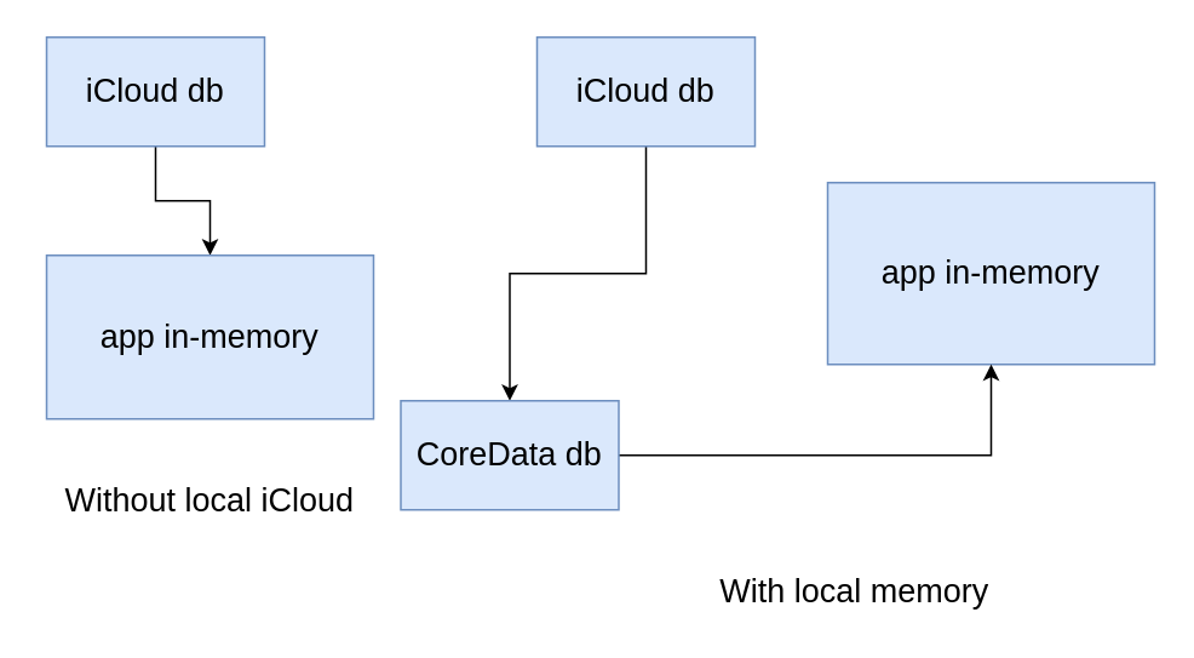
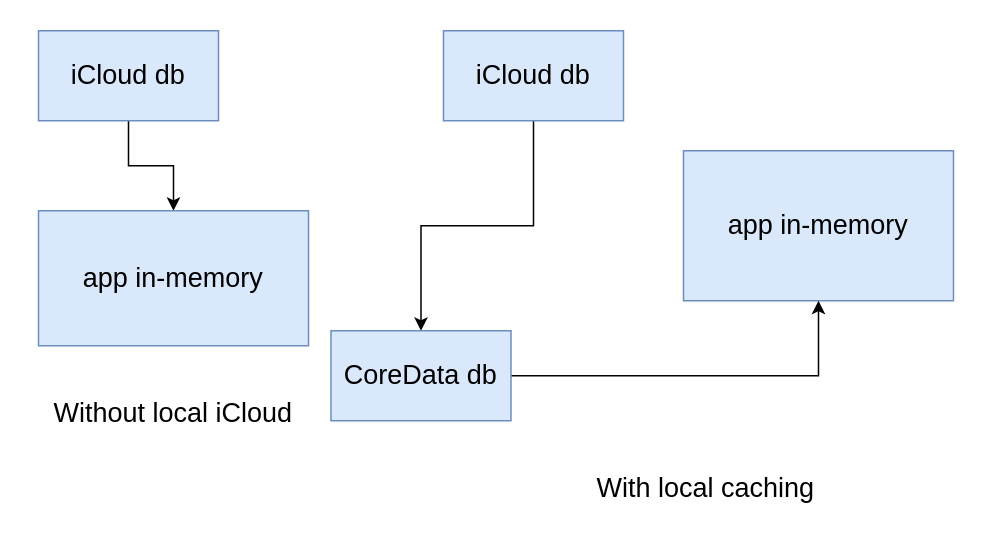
  <mxCell id="0" />
  <mxCell id="1" parent="0" />
  <mxCell id="2" style="edgeStyle=orthogonalEdgeStyle;rounded=0;orthogonalLoop=1;jettySize=auto;html=1;entryX=0.5;entryY=0;entryDx=0;entryDy=0;fontSize=18;" edge="1" parent="1" source="3" target="4"><mxGeometry relative="1" as="geometry" /></mxCell>
  <mxCell id="3" value="iCloud db" style="rounded=0;whiteSpace=wrap;html=1;fillColor=#dae8fc;strokeColor=#6c8ebf;fontSize=18;" vertex="1" parent="1"><mxGeometry x="25" y="20" width="120" height="60" as="geometry" /></mxCell>
  <mxCell id="4" value="app in-memory" style="rounded=0;whiteSpace=wrap;html=1;fillColor=#dae8fc;strokeColor=#6c8ebf;fontSize=18;" vertex="1" parent="1"><mxGeometry x="25" y="140" width="180" height="90" as="geometry" /></mxCell>
  <mxCell id="5" style="edgeStyle=orthogonalEdgeStyle;rounded=0;orthogonalLoop=1;jettySize=auto;html=1;entryX=0.5;entryY=0;entryDx=0;entryDy=0;fontSize=18;" edge="1" parent="1" source="6" target="9"><mxGeometry relative="1" as="geometry" /></mxCell>
  <mxCell id="6" value="iCloud db" style="rounded=0;whiteSpace=wrap;html=1;fillColor=#dae8fc;strokeColor=#6c8ebf;fontSize=18;" vertex="1" parent="1"><mxGeometry x="295" y="20" width="120" height="60" as="geometry" /></mxCell>
  <mxCell id="7" value="app in-memory" style="rounded=0;whiteSpace=wrap;html=1;fillColor=#dae8fc;strokeColor=#6c8ebf;fontSize=18;" vertex="1" parent="1"><mxGeometry x="455" y="100" width="180" height="100" as="geometry" /></mxCell>
  <mxCell id="8" style="edgeStyle=orthogonalEdgeStyle;rounded=0;orthogonalLoop=1;jettySize=auto;html=1;entryX=0.5;entryY=1;entryDx=0;entryDy=0;fontSize=18;" edge="1" parent="1" source="9" target="7"><mxGeometry relative="1" as="geometry" /></mxCell>
  <mxCell id="9" value="CoreData db" style="rounded=0;whiteSpace=wrap;html=1;fillColor=#dae8fc;strokeColor=#6c8ebf;fontSize=18;" vertex="1" parent="1"><mxGeometry x="220" y="220" width="120" height="60" as="geometry" /></mxCell>
  <mxCell id="10" value="Without local iCloud" style="text;html=1;strokeColor=none;fillColor=none;align=center;verticalAlign=middle;whiteSpace=wrap;rounded=0;fontSize=18;" vertex="1" parent="1"><mxGeometry x="20" y="260" width="190" height="30" as="geometry" /></mxCell>
- <mxCell id="11" value="With local memory" style="text;html=1;strokeColor=none;fillColor=none;align=center;verticalAlign=middle;whiteSpace=wrap;rounded=0;fontSize=18;" vertex="1" parent="1"><mxGeometry x="375" y="310" width="190" height="30" as="geometry" /></mxCell>
+ <mxCell id="11" value="With local caching" style="text;html=1;strokeColor=none;fillColor=none;align=center;verticalAlign=middle;whiteSpace=wrap;rounded=0;fontSize=18;" vertex="1" parent="1"><mxGeometry x="375" y="310" width="190" height="30" as="geometry" /></mxCell>
